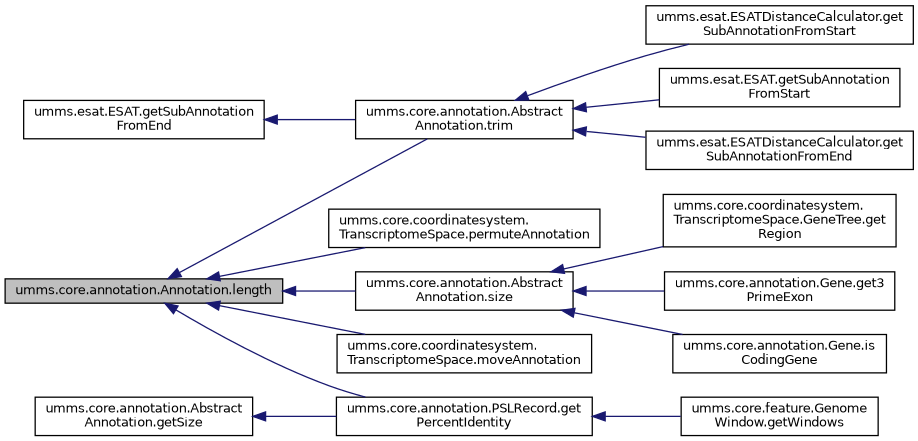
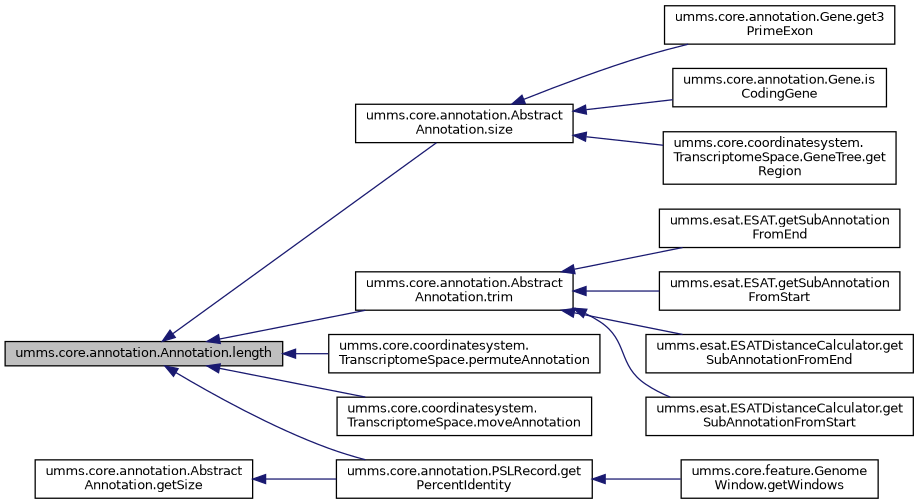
  digraph {
    rankdir=LR
    node [color=black fillcolor=white fontname=Helvetica fontsize=10 shape=record style=filled]
    edge [color=midnightblue dir=back fontname=Helvetica fontsize=10 labelfontname=Helvetica labelfontsize=10 style=solid]
    n1 [fillcolor=grey75 fontcolor=black height=0.2 label="umms.core.annotation.Annotation.length" width=0.4]
    n2 [height=0.2 label="umms.core.annotation.Abstract\lAnnotation.size" width=0.4]
    n3 [height=0.2 label="umms.core.annotation.Abstract\lAnnotation.trim" width=0.4]
    n4 [height=0.2 label="umms.core.coordinatesystem.\lTranscriptomeSpace.permuteAnnotation" width=0.4]
    n5 [height=0.2 label="umms.core.coordinatesystem.\lTranscriptomeSpace.moveAnnotation" width=0.4]
    n6 [height=0.2 label="umms.core.annotation.PSLRecord.get\lPercentIdentity" width=0.4]
    n7 [height=0.2 label="umms.core.annotation.Gene.get3\lPrimeExon" width=0.4]
    n8 [height=0.2 label="umms.core.annotation.Gene.is\lCodingGene" width=0.4]
    n9 [height=0.2 label="umms.core.coordinatesystem.\lTranscriptomeSpace.GeneTree.get\lRegion" width=0.4]
    n10 [height=0.2 label="umms.core.annotation.Abstract\lAnnotation.getSize" width=0.4]
    n11 [height=0.2 label="umms.esat.ESAT.getSubAnnotation\lFromEnd" width=0.4]
    n12 [height=0.2 label="umms.esat.ESAT.getSubAnnotation\lFromStart" width=0.4]
    n13 [height=0.2 label="umms.esat.ESATDistanceCalculator.get\lSubAnnotationFromEnd" width=0.4]
    n14 [height=0.2 label="umms.esat.ESATDistanceCalculator.get\lSubAnnotationFromStart" width=0.4]
    n15 [height=0.2 label="umms.core.feature.Genome\lWindow.getWindows" width=0.4]
    n1 -> n2
    n1 -> n3
    n1 -> n4
    n1 -> n5
    n1 -> n6
    n2 -> n7
    n2 -> n8
    n2 -> n9
-   n11 -> n3
+   n3 -> n11
    n3 -> n12
    n3 -> n13
    n3 -> n14
    n6 -> n15
    n10 -> n6
  }
